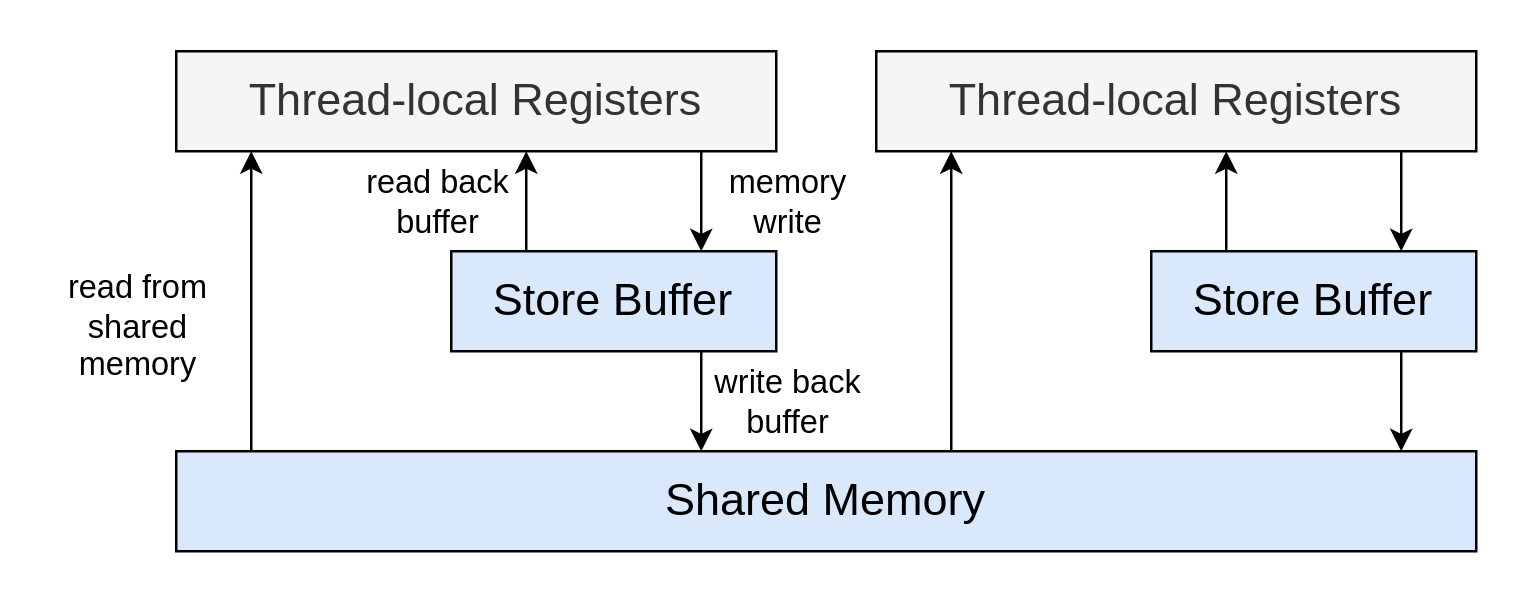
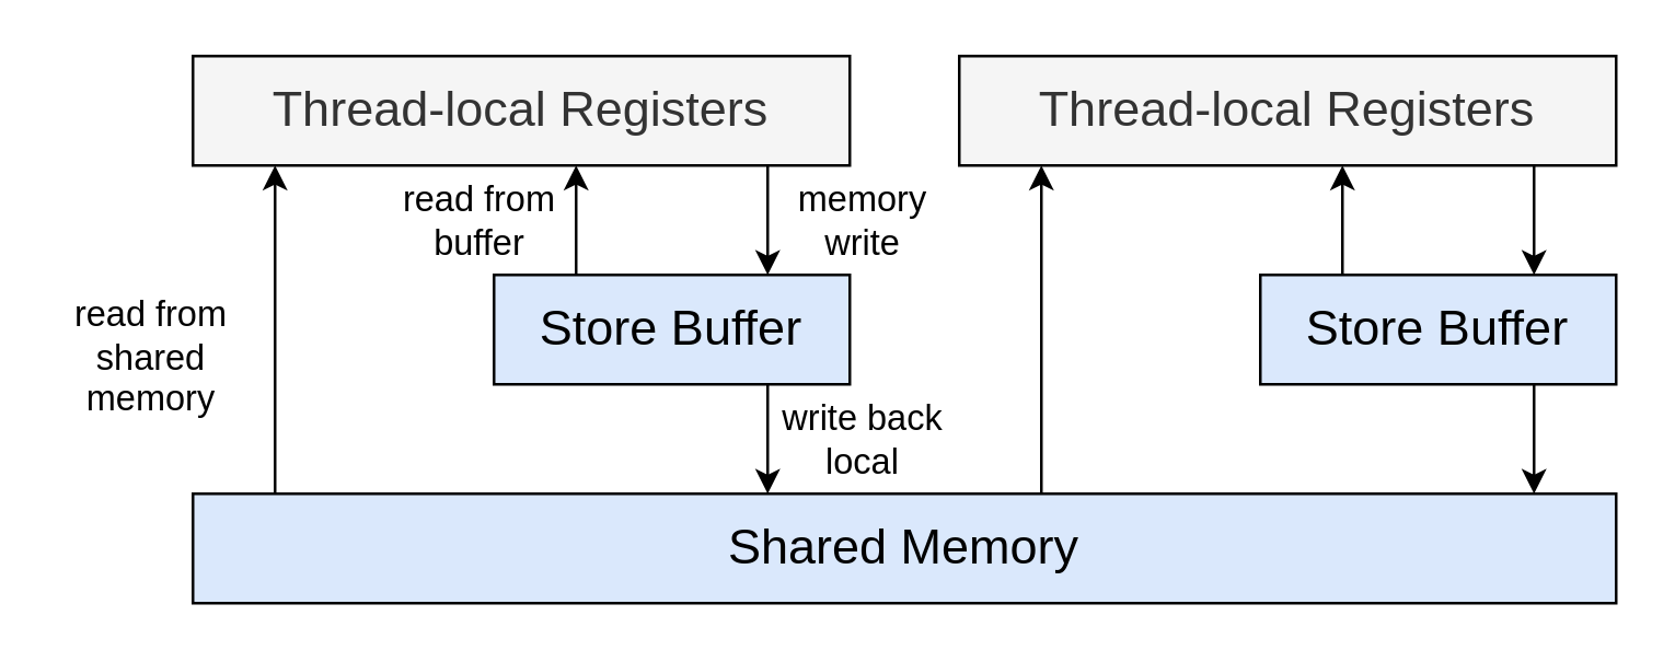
  <mxCell id="0" />
  <mxCell id="1" parent="0" />
  <mxCell id="2" value="Thread-local Registers" style="rounded=0;whiteSpace=wrap;html=1;fontSize=18;fillColor=#f5f5f5;fontColor=#333333;strokeColor=#000000;" vertex="1" parent="1"><mxGeometry x="70" y="20" width="240" height="40" as="geometry" /></mxCell>
  <mxCell id="3" value="Store Buffer" style="rounded=0;whiteSpace=wrap;html=1;fontSize=18;fillColor=#dae8fc;strokeColor=#000000;" vertex="1" parent="1"><mxGeometry x="180" y="100" width="130" height="40" as="geometry" /></mxCell>
  <mxCell id="4" value="Shared Memory" style="rounded=0;whiteSpace=wrap;html=1;fontSize=18;fillColor=#dae8fc;strokeColor=#000000;" vertex="1" parent="1"><mxGeometry x="70" y="180" width="520" height="40" as="geometry" /></mxCell>
  <mxCell id="5" value="Thread-local Registers" style="rounded=0;whiteSpace=wrap;html=1;fontSize=18;fillColor=#f5f5f5;fontColor=#333333;strokeColor=#000000;" vertex="1" parent="1"><mxGeometry x="350" y="20" width="240" height="40" as="geometry" /></mxCell>
  <mxCell id="6" value="" style="endArrow=classic;html=1;rounded=0;fontSize=18;" edge="1" parent="1"><mxGeometry width="50" height="50" relative="1" as="geometry"><mxPoint x="100" y="180" as="sourcePoint" /><mxPoint x="100" y="60" as="targetPoint" /></mxGeometry></mxCell>
  <mxCell id="7" value="" style="endArrow=classic;html=1;rounded=0;fontSize=18;" edge="1" parent="1"><mxGeometry width="50" height="50" relative="1" as="geometry"><mxPoint x="210" y="100" as="sourcePoint" /><mxPoint x="210" y="60" as="targetPoint" /></mxGeometry></mxCell>
  <mxCell id="8" value="" style="endArrow=classic;html=1;rounded=0;fontSize=18;" edge="1" parent="1"><mxGeometry width="50" height="50" relative="1" as="geometry"><mxPoint x="280" y="140" as="sourcePoint" /><mxPoint x="280" y="180" as="targetPoint" /></mxGeometry></mxCell>
  <mxCell id="9" value="" style="endArrow=classic;html=1;rounded=0;fontSize=18;" edge="1" parent="1"><mxGeometry width="50" height="50" relative="1" as="geometry"><mxPoint x="280" y="60" as="sourcePoint" /><mxPoint x="280" y="100" as="targetPoint" /></mxGeometry></mxCell>
  <mxCell id="10" value="memory&lt;br&gt;write" style="text;html=1;strokeColor=none;fillColor=none;align=center;verticalAlign=middle;whiteSpace=wrap;rounded=0;fontSize=13;" vertex="1" parent="1"><mxGeometry x="280" y="60" width="70" height="40" as="geometry" /></mxCell>
- <mxCell id="11" value="read back buffer" style="text;html=1;strokeColor=none;fillColor=none;align=center;verticalAlign=middle;whiteSpace=wrap;rounded=0;fontSize=13;" vertex="1" parent="1"><mxGeometry x="140" y="60" width="70" height="40" as="geometry" /></mxCell>
+ <mxCell id="11" value="read from buffer" style="text;html=1;strokeColor=none;fillColor=none;align=center;verticalAlign=middle;whiteSpace=wrap;rounded=0;fontSize=13;" vertex="1" parent="1"><mxGeometry x="140" y="60" width="70" height="40" as="geometry" /></mxCell>
  <mxCell id="12" value="read from shared memory" style="text;html=1;strokeColor=none;fillColor=none;align=center;verticalAlign=middle;whiteSpace=wrap;rounded=0;fontSize=13;" vertex="1" parent="1"><mxGeometry x="20" y="110" width="70" height="40" as="geometry" /></mxCell>
- <mxCell id="13" value="write back buffer" style="text;html=1;strokeColor=none;fillColor=none;align=center;verticalAlign=middle;whiteSpace=wrap;rounded=0;fontSize=13;" vertex="1" parent="1"><mxGeometry x="280" y="140" width="70" height="40" as="geometry" /></mxCell>
+ <mxCell id="13" value="write back local" style="text;html=1;strokeColor=none;fillColor=none;align=center;verticalAlign=middle;whiteSpace=wrap;rounded=0;fontSize=13;" vertex="1" parent="1"><mxGeometry x="280" y="140" width="70" height="40" as="geometry" /></mxCell>
  <mxCell id="14" value="Store Buffer" style="rounded=0;whiteSpace=wrap;html=1;fontSize=18;fillColor=#dae8fc;strokeColor=#000000;" vertex="1" parent="1"><mxGeometry x="460" y="100" width="130" height="40" as="geometry" /></mxCell>
  <mxCell id="15" value="" style="endArrow=classic;html=1;rounded=0;fontSize=18;" edge="1" parent="1"><mxGeometry width="50" height="50" relative="1" as="geometry"><mxPoint x="380" y="180" as="sourcePoint" /><mxPoint x="380" y="60" as="targetPoint" /></mxGeometry></mxCell>
  <mxCell id="16" value="" style="endArrow=classic;html=1;rounded=0;fontSize=18;" edge="1" parent="1"><mxGeometry width="50" height="50" relative="1" as="geometry"><mxPoint x="490" y="100" as="sourcePoint" /><mxPoint x="490" y="60" as="targetPoint" /></mxGeometry></mxCell>
  <mxCell id="17" value="" style="endArrow=classic;html=1;rounded=0;fontSize=18;" edge="1" parent="1"><mxGeometry width="50" height="50" relative="1" as="geometry"><mxPoint x="560" y="140" as="sourcePoint" /><mxPoint x="560" y="180" as="targetPoint" /></mxGeometry></mxCell>
  <mxCell id="18" value="" style="endArrow=classic;html=1;rounded=0;fontSize=18;" edge="1" parent="1"><mxGeometry width="50" height="50" relative="1" as="geometry"><mxPoint x="560" y="60" as="sourcePoint" /><mxPoint x="560" y="100" as="targetPoint" /></mxGeometry></mxCell>
